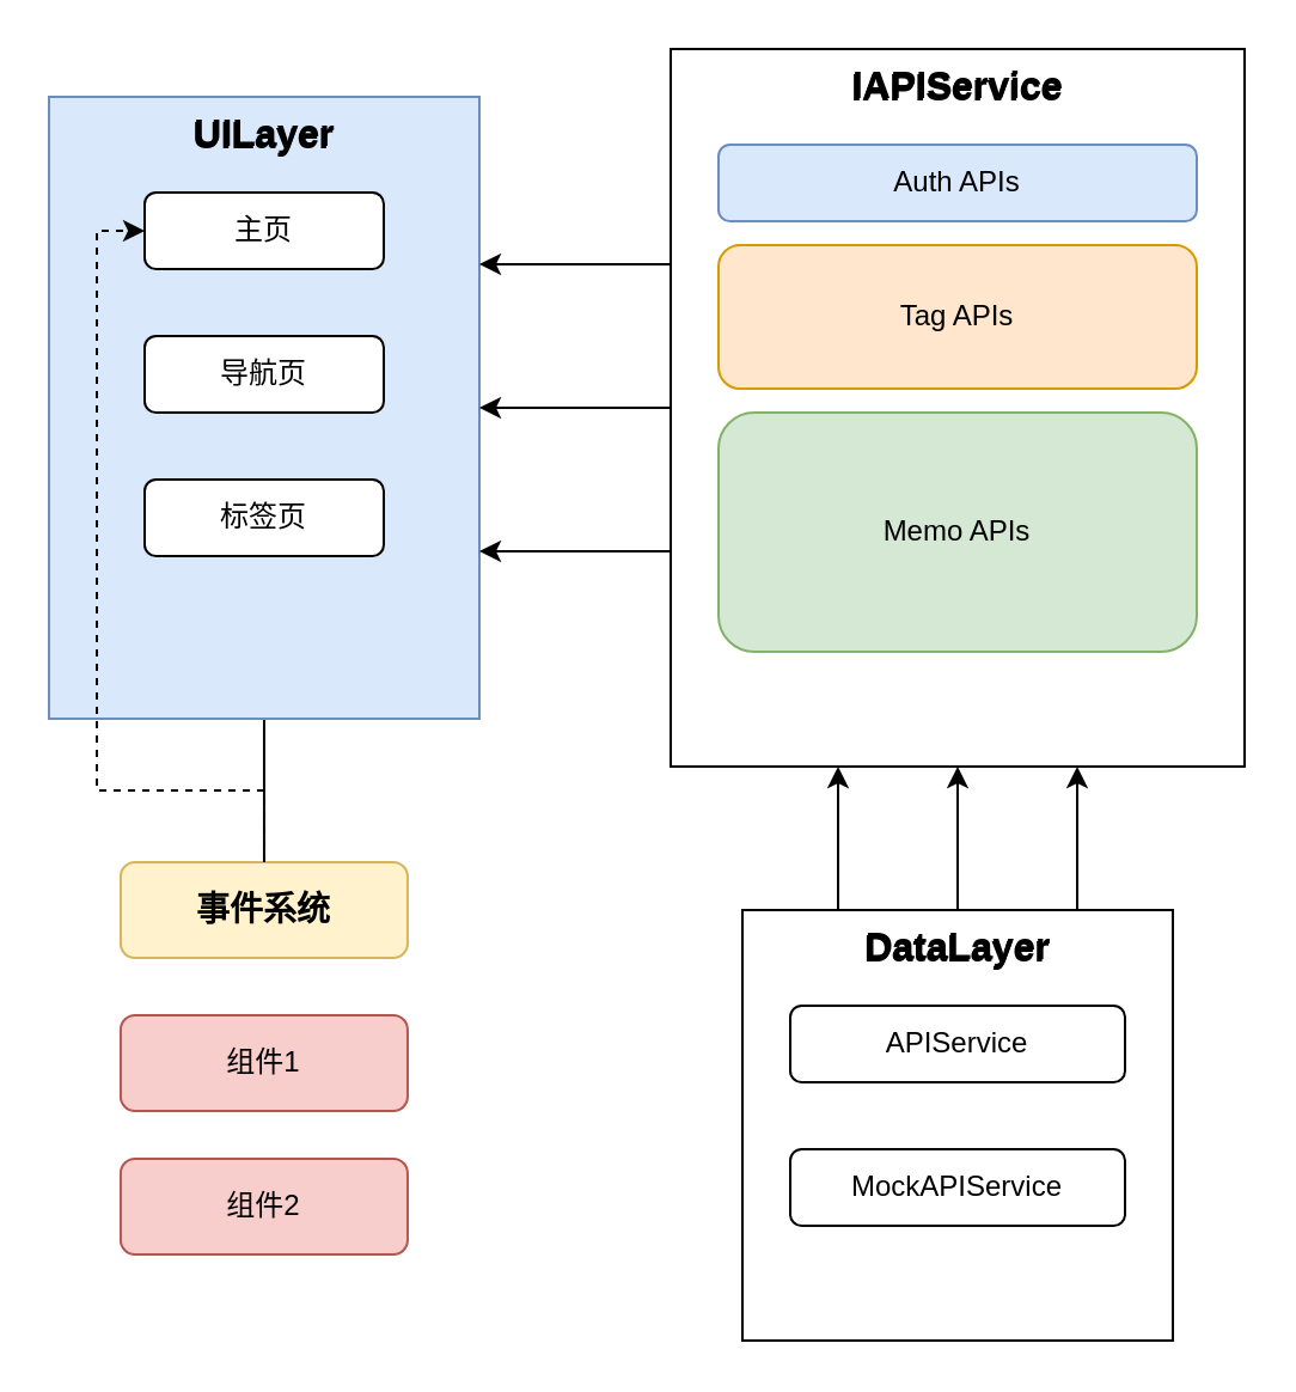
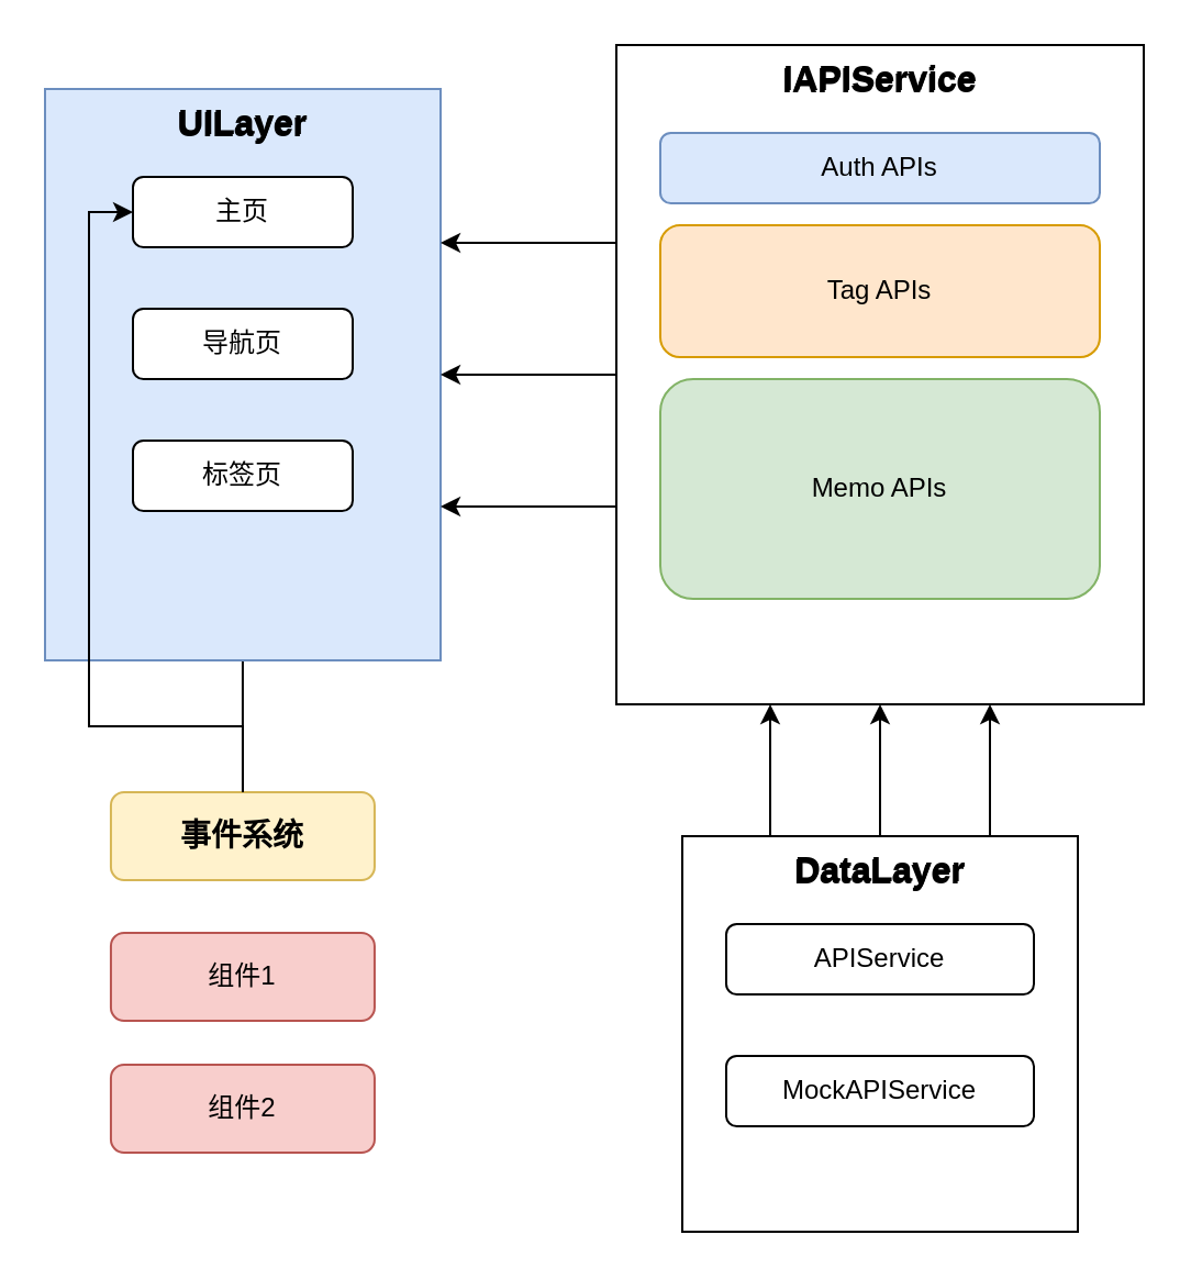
  <mxCell id="0" />
  <mxCell id="1" parent="0" />
  <mxCell id="2" style="edgeStyle=orthogonalEdgeStyle;rounded=0;orthogonalLoop=1;jettySize=auto;html=1;" edge="1" parent="1" source="3" target="10"><mxGeometry relative="1" as="geometry" /></mxCell>
  <mxCell id="3" value="事件系统" style="rounded=1;whiteSpace=wrap;html=1;fillColor=#fff2cc;strokeColor=#d6b656;fontSize=14;fontStyle=1;" parent="1" vertex="1"><mxGeometry x="49.97" y="360" width="120" height="40" as="geometry" /></mxCell>
  <mxCell id="4" value="组件1" style="rounded=1;whiteSpace=wrap;html=1;fillColor=#f8cecc;strokeColor=#b85450;" parent="1" vertex="1"><mxGeometry x="49.97" y="424" width="120" height="40" as="geometry" /></mxCell>
  <mxCell id="5" value="组件2" style="rounded=1;whiteSpace=wrap;html=1;fillColor=#f8cecc;strokeColor=#b85450;" parent="1" vertex="1"><mxGeometry x="49.97" y="484" width="120" height="40" as="geometry" /></mxCell>
  <mxCell id="6" value="UILayer" style="group;strokeColor=#6c8ebf;fillColor=#dae8fc;fontSize=16;fontStyle=1;align=center;verticalAlign=top;" vertex="1" parent="1"><mxGeometry x="20" y="40" width="180" height="260" as="geometry" /></mxCell>
  <mxCell id="7" value="UILayer" style="text;html=1;fontSize=16;fontStyle=1;align=center;verticalAlign=middle;strokeColor=none;fillColor=none;" vertex="1" parent="6"><mxGeometry width="180" height="30" as="geometry" /></mxCell>
  <mxCell id="8" value="主页" style="rounded=1;whiteSpace=wrap;html=1;fillColor=#ffffff;strokeColor=#000000;" parent="6" vertex="1"><mxGeometry x="40" y="40" width="100" height="32" as="geometry" /></mxCell>
  <mxCell id="9" value="导航页" style="rounded=1;whiteSpace=wrap;html=1;fillColor=#ffffff;strokeColor=#000000;" parent="6" vertex="1"><mxGeometry x="40" y="100" width="100" height="32" as="geometry" /></mxCell>
  <mxCell id="10" value="标签页" style="rounded=1;whiteSpace=wrap;html=1;fillColor=#ffffff;strokeColor=#000000;" parent="6" vertex="1"><mxGeometry x="40" y="160" width="100" height="32" as="geometry" /></mxCell>
  <mxCell id="11" style="edgeStyle=orthogonalEdgeStyle;rounded=0;orthogonalLoop=1;jettySize=auto;html=1;" edge="1" parent="1" source="15" target="6"><mxGeometry relative="1" as="geometry"><Array as="points"><mxPoint x="240" y="110" /><mxPoint x="240" y="110" /></Array></mxGeometry></mxCell>
- <mxCell id="12" style="edgeStyle=orthogonalEdgeStyle;rounded=0;orthogonalLoop=1;jettySize=auto;html=1;dashed=1;" edge="1" parent="1" source="3" target="8"><mxGeometry relative="1" as="geometry"><Array as="points"><mxPoint x="110" y="330" /><mxPoint x="40" y="330" /><mxPoint x="40" y="96" /></Array></mxGeometry></mxCell>
+ <mxCell id="12" style="edgeStyle=orthogonalEdgeStyle;rounded=0;orthogonalLoop=1;jettySize=auto;html=1;" edge="1" parent="1" source="3" target="8"><mxGeometry relative="1" as="geometry"><Array as="points"><mxPoint x="110" y="330" /><mxPoint x="40" y="330" /><mxPoint x="40" y="96" /></Array></mxGeometry></mxCell>
  <mxCell id="13" style="edgeStyle=orthogonalEdgeStyle;rounded=0;orthogonalLoop=1;jettySize=auto;html=1;" edge="1" parent="1" source="15" target="6"><mxGeometry relative="1" as="geometry"><Array as="points"><mxPoint x="240" y="170" /><mxPoint x="240" y="170" /></Array></mxGeometry></mxCell>
  <mxCell id="14" style="edgeStyle=orthogonalEdgeStyle;rounded=0;orthogonalLoop=1;jettySize=auto;html=1;" edge="1" parent="1" source="15" target="6"><mxGeometry relative="1" as="geometry"><Array as="points"><mxPoint x="240" y="230" /><mxPoint x="240" y="230" /></Array></mxGeometry></mxCell>
  <mxCell id="15" value="IAPIService" style="group;strokeColor=#000000;fillColor=#ffffff;fontSize=16;fontStyle=1;align=center;verticalAlign=top;" vertex="1" parent="1"><mxGeometry x="280" y="20" width="240" height="300" as="geometry" /></mxCell>
  <mxCell id="16" value="IAPIService" style="text;html=1;fontSize=16;fontStyle=1;align=center;verticalAlign=middle;strokeColor=none;fillColor=none;" vertex="1" parent="15"><mxGeometry width="240" height="30" as="geometry" /></mxCell>
  <mxCell id="17" value="Auth APIs" style="rounded=1;whiteSpace=wrap;html=1;fillColor=#dae8fc;strokeColor=#6c8ebf;" parent="15" vertex="1"><mxGeometry x="20" y="40" width="200" height="32" as="geometry" /></mxCell>
  <mxCell id="18" value="Tag APIs" style="rounded=1;whiteSpace=wrap;html=1;fillColor=#ffe6cc;strokeColor=#d79b00;" parent="15" vertex="1"><mxGeometry x="20" y="82" width="200" height="60" as="geometry" /></mxCell>
  <mxCell id="19" value="Memo APIs" style="rounded=1;whiteSpace=wrap;html=1;fillColor=#d5e8d4;strokeColor=#82b366;" parent="15" vertex="1"><mxGeometry x="20" y="152" width="200" height="100" as="geometry" /></mxCell>
  <mxCell id="20" value="DataLayer" style="group;strokeColor=#000000;fillColor=#ffffff;fontSize=16;fontStyle=1;align=center;verticalAlign=top;" vertex="1" parent="1"><mxGeometry x="310" y="380" width="180" height="180" as="geometry" /></mxCell>
  <mxCell id="21" value="DataLayer" style="text;html=1;fontSize=16;fontStyle=1;align=center;verticalAlign=middle;strokeColor=none;fillColor=none;" vertex="1" parent="20"><mxGeometry width="180" height="30" as="geometry" /></mxCell>
  <mxCell id="22" value="APIService" style="rounded=1;whiteSpace=wrap;html=1;fillColor=#ffffff;strokeColor=#000000;" parent="20" vertex="1"><mxGeometry x="20" y="40" width="140" height="32" as="geometry" /></mxCell>
  <mxCell id="23" value="MockAPIService" style="rounded=1;whiteSpace=wrap;html=1;fillColor=#ffffff;strokeColor=#000000;" parent="20" vertex="1"><mxGeometry x="20" y="100" width="140" height="32" as="geometry" /></mxCell>
  <mxCell id="24" style="edgeStyle=orthogonalEdgeStyle;rounded=0;orthogonalLoop=1;jettySize=auto;html=1;" edge="1" parent="1" source="21" target="15"><mxGeometry relative="1" as="geometry"><Array as="points"><mxPoint x="350" y="350" /><mxPoint x="350" y="350" /></Array></mxGeometry></mxCell>
  <mxCell id="25" style="edgeStyle=orthogonalEdgeStyle;rounded=0;orthogonalLoop=1;jettySize=auto;html=1;" edge="1" parent="1" source="21" target="15"><mxGeometry relative="1" as="geometry" /></mxCell>
  <mxCell id="26" style="edgeStyle=orthogonalEdgeStyle;rounded=0;orthogonalLoop=1;jettySize=auto;html=1;" edge="1" parent="1" source="21" target="15"><mxGeometry relative="1" as="geometry"><Array as="points"><mxPoint x="450" y="350" /><mxPoint x="450" y="350" /></Array></mxGeometry></mxCell>
